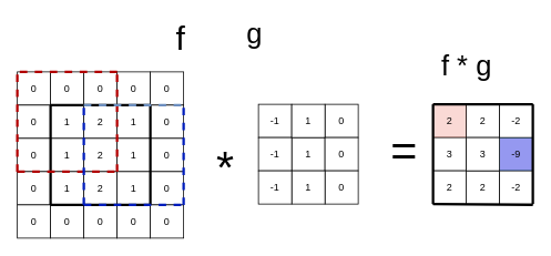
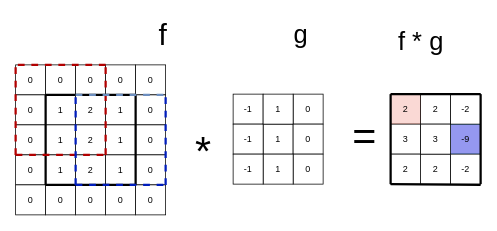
  <mxCell id="0" />
  <mxCell id="1" parent="0" />
  <mxCell id="2" value="0" style="whiteSpace=wrap;html=1;aspect=fixed;" parent="1" vertex="1"><mxGeometry x="20" y="86" width="40" height="40" as="geometry" /></mxCell>
  <mxCell id="3" value="0" style="whiteSpace=wrap;html=1;aspect=fixed;" parent="1" vertex="1"><mxGeometry x="60" y="86" width="40" height="40" as="geometry" /></mxCell>
  <mxCell id="4" value="0" style="whiteSpace=wrap;html=1;aspect=fixed;" parent="1" vertex="1"><mxGeometry x="100" y="86" width="40" height="40" as="geometry" /></mxCell>
  <mxCell id="5" value="0" style="whiteSpace=wrap;html=1;aspect=fixed;" parent="1" vertex="1"><mxGeometry x="140" y="86" width="40" height="40" as="geometry" /></mxCell>
  <mxCell id="6" value="0" style="whiteSpace=wrap;html=1;aspect=fixed;" parent="1" vertex="1"><mxGeometry x="180" y="86" width="40" height="40" as="geometry" /></mxCell>
  <mxCell id="7" value="0" style="whiteSpace=wrap;html=1;aspect=fixed;" parent="1" vertex="1"><mxGeometry x="20" y="126" width="40" height="40" as="geometry" /></mxCell>
  <mxCell id="8" value="1" style="whiteSpace=wrap;html=1;aspect=fixed;" parent="1" vertex="1"><mxGeometry x="60" y="126" width="40" height="40" as="geometry" /></mxCell>
  <mxCell id="9" value="2" style="whiteSpace=wrap;html=1;aspect=fixed;" parent="1" vertex="1"><mxGeometry x="100" y="126" width="40" height="40" as="geometry" /></mxCell>
  <mxCell id="10" value="1" style="whiteSpace=wrap;html=1;aspect=fixed;" parent="1" vertex="1"><mxGeometry x="140" y="126" width="40" height="40" as="geometry" /></mxCell>
  <mxCell id="11" value="0" style="whiteSpace=wrap;html=1;aspect=fixed;" parent="1" vertex="1"><mxGeometry x="180" y="126" width="40" height="40" as="geometry" /></mxCell>
  <mxCell id="12" value="0" style="whiteSpace=wrap;html=1;aspect=fixed;" parent="1" vertex="1"><mxGeometry x="20" y="166" width="40" height="40" as="geometry" /></mxCell>
  <mxCell id="13" value="1" style="whiteSpace=wrap;html=1;aspect=fixed;" parent="1" vertex="1"><mxGeometry x="60" y="166" width="40" height="40" as="geometry" /></mxCell>
  <mxCell id="14" value="2" style="whiteSpace=wrap;html=1;aspect=fixed;" parent="1" vertex="1"><mxGeometry x="100" y="166" width="40" height="40" as="geometry" /></mxCell>
  <mxCell id="15" value="1" style="whiteSpace=wrap;html=1;aspect=fixed;" parent="1" vertex="1"><mxGeometry x="140" y="166" width="40" height="40" as="geometry" /></mxCell>
  <mxCell id="16" value="0" style="whiteSpace=wrap;html=1;aspect=fixed;" parent="1" vertex="1"><mxGeometry x="180" y="166" width="40" height="40" as="geometry" /></mxCell>
  <mxCell id="17" value="0" style="whiteSpace=wrap;html=1;aspect=fixed;" parent="1" vertex="1"><mxGeometry x="20" y="206" width="40" height="40" as="geometry" /></mxCell>
  <mxCell id="18" value="1" style="whiteSpace=wrap;html=1;aspect=fixed;" parent="1" vertex="1"><mxGeometry x="60" y="206" width="40" height="40" as="geometry" /></mxCell>
  <mxCell id="19" value="2" style="whiteSpace=wrap;html=1;aspect=fixed;" parent="1" vertex="1"><mxGeometry x="100" y="206" width="40" height="40" as="geometry" /></mxCell>
  <mxCell id="20" value="1" style="whiteSpace=wrap;html=1;aspect=fixed;" parent="1" vertex="1"><mxGeometry x="140" y="206" width="40" height="40" as="geometry" /></mxCell>
  <mxCell id="21" value="0" style="whiteSpace=wrap;html=1;aspect=fixed;" parent="1" vertex="1"><mxGeometry x="180" y="206" width="40" height="40" as="geometry" /></mxCell>
  <mxCell id="22" value="0" style="whiteSpace=wrap;html=1;aspect=fixed;" parent="1" vertex="1"><mxGeometry x="20" y="246" width="40" height="40" as="geometry" /></mxCell>
  <mxCell id="23" value="0" style="whiteSpace=wrap;html=1;aspect=fixed;" parent="1" vertex="1"><mxGeometry x="60" y="246" width="40" height="40" as="geometry" /></mxCell>
  <mxCell id="24" value="0" style="whiteSpace=wrap;html=1;aspect=fixed;" parent="1" vertex="1"><mxGeometry x="100" y="246" width="40" height="40" as="geometry" /></mxCell>
  <mxCell id="25" value="0" style="whiteSpace=wrap;html=1;aspect=fixed;" parent="1" vertex="1"><mxGeometry x="140" y="246" width="40" height="40" as="geometry" /></mxCell>
  <mxCell id="26" value="0" style="whiteSpace=wrap;html=1;aspect=fixed;" parent="1" vertex="1"><mxGeometry x="180" y="246" width="40" height="40" as="geometry" /></mxCell>
  <mxCell id="27" value="" style="endArrow=none;html=1;exitX=1;exitY=1;exitDx=0;exitDy=0;entryX=0;entryY=0;entryDx=0;entryDy=0;strokeWidth=3;" parent="1" source="17" target="8" edge="1"><mxGeometry width="50" height="50" relative="1" as="geometry"><mxPoint x="50" y="176" as="sourcePoint" /><mxPoint x="100" y="126" as="targetPoint" /></mxGeometry></mxCell>
  <mxCell id="28" value="" style="endArrow=none;html=1;exitX=1;exitY=0;exitDx=0;exitDy=0;entryX=1;entryY=0;entryDx=0;entryDy=0;strokeWidth=3;" parent="1" source="22" target="25" edge="1"><mxGeometry width="50" height="50" relative="1" as="geometry"><mxPoint x="99" y="416" as="sourcePoint" /><mxPoint x="99" y="296" as="targetPoint" /></mxGeometry></mxCell>
  <mxCell id="29" value="" style="endArrow=none;html=1;exitX=1;exitY=1;exitDx=0;exitDy=0;entryX=0;entryY=0;entryDx=0;entryDy=0;strokeWidth=3;" parent="1" edge="1"><mxGeometry width="50" height="50" relative="1" as="geometry"><mxPoint x="180" y="246" as="sourcePoint" /><mxPoint x="180" y="126" as="targetPoint" /></mxGeometry></mxCell>
  <mxCell id="30" value="" style="endArrow=none;html=1;exitX=1;exitY=0;exitDx=0;exitDy=0;entryX=1;entryY=1;entryDx=0;entryDy=0;strokeWidth=3;" parent="1" source="10" target="2" edge="1"><mxGeometry width="50" height="50" relative="1" as="geometry"><mxPoint x="90" y="276" as="sourcePoint" /><mxPoint x="90" y="156" as="targetPoint" /></mxGeometry></mxCell>
  <mxCell id="31" value="" style="endArrow=none;dashed=1;html=1;strokeWidth=3;exitX=0;exitY=1;exitDx=0;exitDy=0;entryX=0;entryY=0;entryDx=0;entryDy=0;fillColor=#e51400;strokeColor=#B20000;" parent="1" source="12" target="2" edge="1"><mxGeometry width="50" height="50" relative="1" as="geometry"><mxPoint x="50" y="206" as="sourcePoint" /><mxPoint x="100" y="156" as="targetPoint" /></mxGeometry></mxCell>
  <mxCell id="32" value="" style="endArrow=none;dashed=1;html=1;strokeWidth=3;exitX=0;exitY=0;exitDx=0;exitDy=0;entryX=1;entryY=1;entryDx=0;entryDy=0;fillColor=#e51400;strokeColor=#B20000;" parent="1" source="17" target="14" edge="1"><mxGeometry width="50" height="50" relative="1" as="geometry"><mxPoint x="-90" y="276" as="sourcePoint" /><mxPoint x="-90" y="156" as="targetPoint" /></mxGeometry></mxCell>
  <mxCell id="33" value="" style="endArrow=none;dashed=1;html=1;strokeWidth=3;exitX=0;exitY=1;exitDx=0;exitDy=0;entryX=0;entryY=0;entryDx=0;entryDy=0;fillColor=#e51400;strokeColor=#B20000;" parent="1" edge="1"><mxGeometry width="50" height="50" relative="1" as="geometry"><mxPoint x="140" y="206" as="sourcePoint" /><mxPoint x="140" y="86" as="targetPoint" /></mxGeometry></mxCell>
  <mxCell id="34" value="" style="endArrow=none;dashed=1;html=1;strokeWidth=3;exitX=0;exitY=0;exitDx=0;exitDy=0;fillColor=#e51400;strokeColor=#B20000;" parent="1" source="5" edge="1"><mxGeometry width="50" height="50" relative="1" as="geometry"><mxPoint x="50" y="236" as="sourcePoint" /><mxPoint x="20" y="86" as="targetPoint" /></mxGeometry></mxCell>
  <mxCell id="35" value="" style="endArrow=none;dashed=1;html=1;strokeWidth=3;fillColor=#0050ef;strokeColor=#001DBC;" parent="1" edge="1"><mxGeometry width="50" height="50" relative="1" as="geometry"><mxPoint x="100" y="246" as="sourcePoint" /><mxPoint x="100" y="126" as="targetPoint" /></mxGeometry></mxCell>
  <mxCell id="36" value="" style="endArrow=none;dashed=1;html=1;strokeWidth=3;fillColor=#dae8fc;strokeColor=#6c8ebf;" parent="1" edge="1"><mxGeometry width="50" height="50" relative="1" as="geometry"><mxPoint x="100" y="126" as="sourcePoint" /><mxPoint x="220" y="126" as="targetPoint" /></mxGeometry></mxCell>
  <mxCell id="37" value="" style="endArrow=none;dashed=1;html=1;strokeWidth=3;fillColor=#0050ef;strokeColor=#001DBC;" parent="1" edge="1"><mxGeometry width="50" height="50" relative="1" as="geometry"><mxPoint x="100" y="246" as="sourcePoint" /><mxPoint x="220" y="246" as="targetPoint" /></mxGeometry></mxCell>
  <mxCell id="38" value="" style="endArrow=none;dashed=1;html=1;strokeWidth=3;fillColor=#0050ef;strokeColor=#001DBC;" parent="1" edge="1"><mxGeometry width="50" height="50" relative="1" as="geometry"><mxPoint x="220" y="246" as="sourcePoint" /><mxPoint x="220" y="126" as="targetPoint" /></mxGeometry></mxCell>
  <mxCell id="39" value="*&lt;br style=&quot;font-size: 55px;&quot;&gt;" style="text;html=1;align=center;verticalAlign=middle;resizable=0;points=[];autosize=1;strokeWidth=1;fontSize=55;" parent="1" vertex="1"><mxGeometry x="250" y="165" width="40" height="70" as="geometry" /></mxCell>
  <mxCell id="40" value="-1" style="rounded=0;whiteSpace=wrap;html=1;strokeWidth=1;fontSize=12;" parent="1" vertex="1"><mxGeometry x="310" y="125" width="40" height="40" as="geometry" /></mxCell>
  <mxCell id="41" value="1" style="rounded=0;whiteSpace=wrap;html=1;strokeWidth=1;fontSize=12;" parent="1" vertex="1"><mxGeometry x="350" y="165" width="40" height="40" as="geometry" /></mxCell>
  <mxCell id="42" value="-1" style="rounded=0;whiteSpace=wrap;html=1;strokeWidth=1;fontSize=12;" parent="1" vertex="1"><mxGeometry x="310" y="165" width="40" height="40" as="geometry" /></mxCell>
  <mxCell id="43" value="0" style="rounded=0;whiteSpace=wrap;html=1;strokeWidth=1;fontSize=12;" parent="1" vertex="1"><mxGeometry x="390" y="125" width="40" height="40" as="geometry" /></mxCell>
  <mxCell id="44" value="1" style="rounded=0;whiteSpace=wrap;html=1;strokeWidth=1;fontSize=12;" parent="1" vertex="1"><mxGeometry x="350" y="125" width="40" height="40" as="geometry" /></mxCell>
  <mxCell id="45" value="0" style="rounded=0;whiteSpace=wrap;html=1;strokeWidth=1;fontSize=12;" parent="1" vertex="1"><mxGeometry x="390" y="165" width="40" height="40" as="geometry" /></mxCell>
  <mxCell id="46" value="0" style="rounded=0;whiteSpace=wrap;html=1;strokeWidth=1;fontSize=12;" parent="1" vertex="1"><mxGeometry x="390" y="205" width="40" height="40" as="geometry" /></mxCell>
  <mxCell id="47" value="1" style="rounded=0;whiteSpace=wrap;html=1;strokeWidth=1;fontSize=12;" parent="1" vertex="1"><mxGeometry x="350" y="205" width="40" height="40" as="geometry" /></mxCell>
  <mxCell id="48" value="-1" style="rounded=0;whiteSpace=wrap;html=1;strokeWidth=1;fontSize=12;" parent="1" vertex="1"><mxGeometry x="310" y="205" width="40" height="40" as="geometry" /></mxCell>
  <mxCell id="49" value="=" style="text;html=1;align=center;verticalAlign=middle;resizable=0;points=[];autosize=1;strokeWidth=1;fontSize=55;" parent="1" vertex="1"><mxGeometry x="460" y="145" width="50" height="70" as="geometry" /></mxCell>
  <mxCell id="50" value="2" style="rounded=0;whiteSpace=wrap;html=1;strokeWidth=1;fontSize=12;fillColor=#fad9d5;strokeColor=#ae4132;" parent="1" vertex="1"><mxGeometry x="520" y="125" width="40" height="40" as="geometry" /></mxCell>
  <mxCell id="51" value="3" style="rounded=0;whiteSpace=wrap;html=1;strokeWidth=1;fontSize=12;" parent="1" vertex="1"><mxGeometry x="520" y="165" width="40" height="40" as="geometry" /></mxCell>
  <mxCell id="52" value="2" style="rounded=0;whiteSpace=wrap;html=1;strokeWidth=1;fontSize=12;" parent="1" vertex="1"><mxGeometry x="560" y="125" width="40" height="40" as="geometry" /></mxCell>
  <mxCell id="53" value="-9" style="rounded=0;whiteSpace=wrap;html=1;strokeWidth=1;fontSize=12;fillColor=#9598F0;strokeColor=#10739e;" parent="1" vertex="1"><mxGeometry x="600" y="165" width="40" height="40" as="geometry" /></mxCell>
  <mxCell id="54" value="2" style="rounded=0;whiteSpace=wrap;html=1;strokeWidth=1;fontSize=12;" parent="1" vertex="1"><mxGeometry x="560" y="205" width="40" height="40" as="geometry" /></mxCell>
  <mxCell id="55" value="2" style="rounded=0;whiteSpace=wrap;html=1;strokeWidth=1;fontSize=12;" parent="1" vertex="1"><mxGeometry x="520" y="205" width="40" height="40" as="geometry" /></mxCell>
  <mxCell id="56" value="&lt;font style=&quot;font-size: 40px&quot;&gt;f&lt;br&gt;&lt;/font&gt;" style="text;html=1;align=center;verticalAlign=middle;resizable=0;points=[];autosize=1;fontSize=12;" parent="1" vertex="1"><mxGeometry x="201" y="30" width="30" height="30" as="geometry" /></mxCell>
- <mxCell id="57" value="g" style="text;html=1;align=center;verticalAlign=middle;resizable=0;points=[];autosize=1;fontSize=34;" parent="1" vertex="1"><mxGeometry x="290" y="15" width="30" height="50" as="geometry" /></mxCell>
- <mxCell id="58" value="f * g" style="text;html=1;align=center;verticalAlign=middle;resizable=0;points=[];autosize=1;fontSize=34;" parent="1" vertex="1"><mxGeometry x="520" y="54" width="80" height="50" as="geometry" /></mxCell>
+ <mxCell id="57" value="g" style="text;html=1;align=center;verticalAlign=middle;resizable=0;points=[];autosize=1;fontSize=34;" parent="1" vertex="1"><mxGeometry x="385" y="20" width="30" height="50" as="geometry" /></mxCell>
+ <mxCell id="58" value="f * g" style="text;html=1;align=center;verticalAlign=middle;resizable=0;points=[];autosize=1;fontSize=34;" parent="1" vertex="1"><mxGeometry x="520" y="29" width="80" height="50" as="geometry" /></mxCell>
  <mxCell id="59" value="" style="endArrow=none;html=1;exitX=1;exitY=1;exitDx=0;exitDy=0;entryX=0;entryY=0;entryDx=0;entryDy=0;strokeWidth=3;" parent="1" edge="1"><mxGeometry width="50" height="50" relative="1" as="geometry"><mxPoint x="520" y="245" as="sourcePoint" /><mxPoint x="520" y="125" as="targetPoint" /><Array as="points"><mxPoint x="520" y="195" /></Array></mxGeometry></mxCell>
  <mxCell id="60" value="-2" style="rounded=0;whiteSpace=wrap;html=1;strokeWidth=1;fontSize=12;" vertex="1" parent="1"><mxGeometry x="600" y="125" width="40" height="40" as="geometry" /></mxCell>
  <mxCell id="61" value="3" style="rounded=0;whiteSpace=wrap;html=1;strokeWidth=1;fontSize=12;" vertex="1" parent="1"><mxGeometry x="560" y="165" width="40" height="40" as="geometry" /></mxCell>
  <mxCell id="62" value="-2" style="rounded=0;whiteSpace=wrap;html=1;strokeWidth=1;fontSize=12;" vertex="1" parent="1"><mxGeometry x="600" y="205" width="40" height="40" as="geometry" /></mxCell>
  <mxCell id="63" value="" style="endArrow=none;html=1;strokeWidth=3;" parent="1" edge="1"><mxGeometry width="50" height="50" relative="1" as="geometry"><mxPoint x="640" y="125" as="sourcePoint" /><mxPoint x="640" y="245" as="targetPoint" /><Array as="points" /></mxGeometry></mxCell>
  <mxCell id="64" value="" style="endArrow=none;html=1;exitX=0;exitY=1;exitDx=0;exitDy=0;strokeWidth=3;" parent="1" source="55" edge="1"><mxGeometry width="50" height="50" relative="1" as="geometry"><mxPoint x="530" y="255" as="sourcePoint" /><mxPoint x="640" y="246" as="targetPoint" /><Array as="points" /></mxGeometry></mxCell>
  <mxCell id="65" value="" style="endArrow=none;html=1;exitX=0;exitY=0;exitDx=0;exitDy=0;strokeWidth=3;" parent="1" source="50" edge="1"><mxGeometry width="50" height="50" relative="1" as="geometry"><mxPoint x="530" y="255" as="sourcePoint" /><mxPoint x="640" y="125" as="targetPoint" /><Array as="points"><mxPoint x="580" y="125" /></Array></mxGeometry></mxCell>
